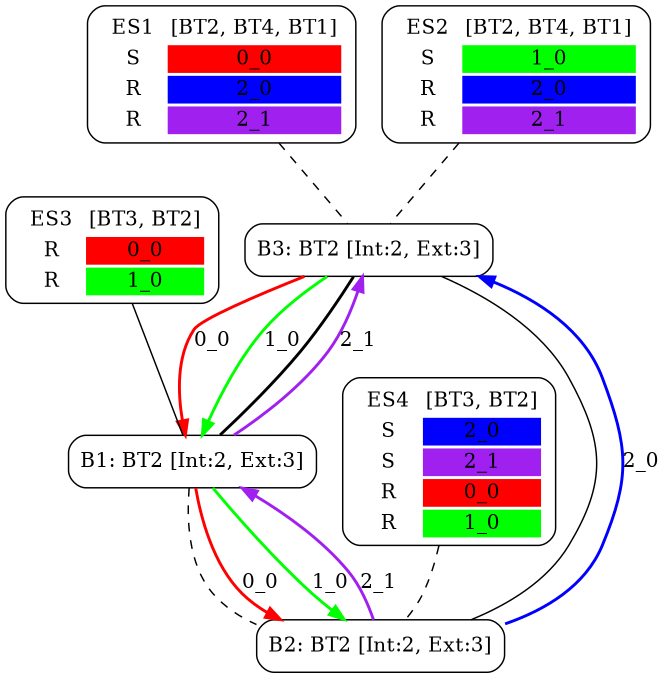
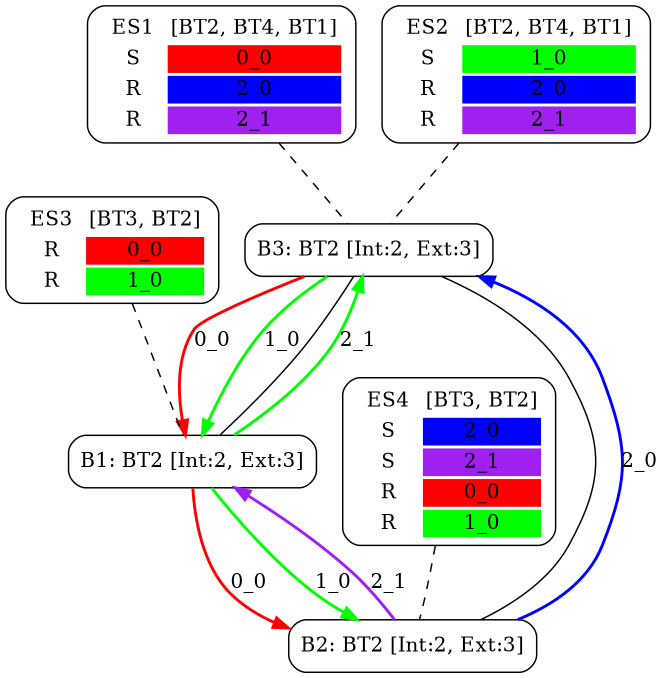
  digraph {
    node [shape=box style=rounded]
    edge [style=bold]
    n1 [label=<<TABLE  BORDER="0"><TR> <TD ALIGN="CENTER" BORDER="0"> ES1 </TD> <TD>[BT2, BT4, BT1]</TD> </TR><TR><TD>S</TD><TD BGCOLOR="red">0_0</TD></TR> <TR><TD>R</TD><TD BGCOLOR="blue">2_0</TD></TR> <TR><TD>R</TD><TD BGCOLOR="purple">2_1</TD></TR> </TABLE>>]
    n2 [label="B3: BT2 [Int:2, Ext:3]"]
    n3 [label=<<TABLE  BORDER="0"><TR> <TD ALIGN="CENTER" BORDER="0"> ES2 </TD> <TD>[BT2, BT4, BT1]</TD> </TR><TR><TD>S</TD><TD BGCOLOR="green">1_0</TD></TR> <TR><TD>R</TD><TD BGCOLOR="blue">2_0</TD></TR> <TR><TD>R</TD><TD BGCOLOR="purple">2_1</TD></TR> </TABLE>>]
    n4 [label=<<TABLE  BORDER="0"><TR> <TD ALIGN="CENTER" BORDER="0"> ES3 </TD> <TD>[BT3, BT2]</TD> </TR><TR><TD>R</TD><TD BGCOLOR="red">0_0</TD></TR> <TR><TD>R</TD><TD BGCOLOR="green">1_0</TD></TR> </TABLE>>]
    n5 [label="B1: BT2 [Int:2, Ext:3]"]
    n6 [label=<<TABLE  BORDER="0"><TR> <TD ALIGN="CENTER" BORDER="0"> ES4 </TD> <TD>[BT3, BT2]</TD> </TR><TR><TD>S</TD><TD BGCOLOR="blue">2_0</TD></TR> <TR><TD>S</TD><TD BGCOLOR="purple">2_1</TD></TR> <TR><TD>R</TD><TD BGCOLOR="red">0_0</TD></TR> <TR><TD>R</TD><TD BGCOLOR="green">1_0</TD></TR> </TABLE>>]
    n7 [label="B2: BT2 [Int:2, Ext:3]"]
    n1 -> n2 [arrowhead=none style=dashed]
    n2 -> n5 [color=red label="0_0"]
    n2 -> n5 [color=green label="1_0"]
    n3 -> n2 [arrowhead=none style=dashed]
-   n4 -> n5 [arrowhead=none style=solid]
-   n5 -> n2 [arrowhead=none]
-   n5 -> n2 [color=purple label="2_1"]
-   n5 -> n7 [arrowhead=none style=dashed]
+   n4 -> n5 [arrowhead=none style=dashed]
+   n5 -> n2 [arrowhead=none style=""]
+   n5 -> n2 [color=green label="2_1"]
    n5 -> n7 [color=red label="0_0"]
    n5 -> n7 [color=green label="1_0"]
    n6 -> n7 [arrowhead=none style=dashed]
    n7 -> n2 [arrowhead=none style=""]
    n7 -> n2 [color=blue label="2_0"]
    n7 -> n5 [color=purple label="2_1"]
  }
